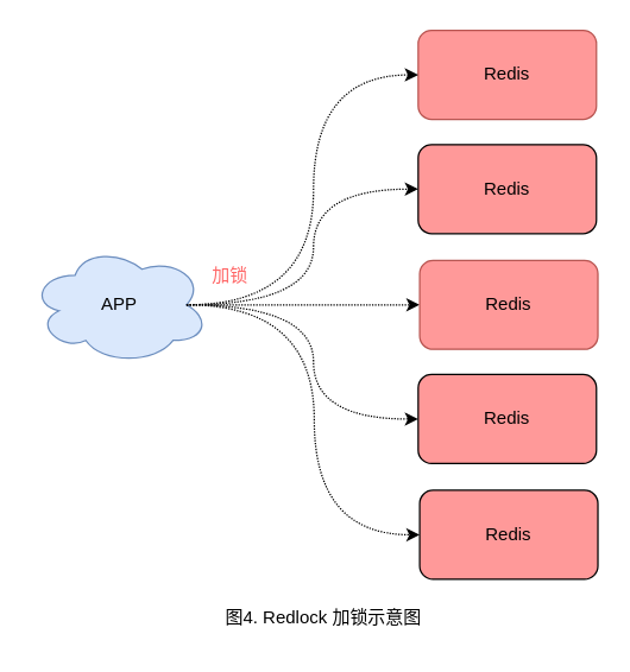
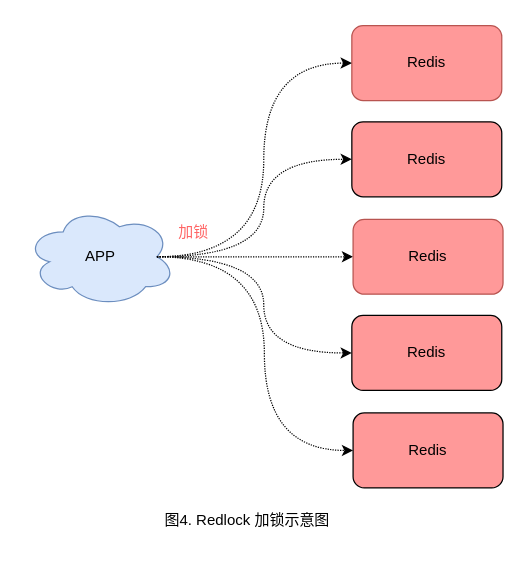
  <mxCell id="0" />
  <mxCell id="1" parent="0" />
  <mxCell id="2" value="" style="edgeStyle=orthogonalEdgeStyle;curved=1;rounded=0;orthogonalLoop=1;jettySize=auto;html=1;dashed=1;dashPattern=1 1;fontColor=#000000;" edge="1" parent="1" source="3" target="6"><mxGeometry relative="1" as="geometry" /></mxCell>
  <mxCell id="3" value="APP" style="ellipse;shape=cloud;whiteSpace=wrap;html=1;fillColor=#dae8fc;strokeColor=#6c8ebf;" parent="1" vertex="1"><mxGeometry x="20" y="165" width="120" height="80" as="geometry" /></mxCell>
  <mxCell id="4" value="Redis" style="rounded=1;whiteSpace=wrap;html=1;fillStyle=auto;fillColor=#FF9999;strokeColor=#b85450;" vertex="1" parent="1"><mxGeometry x="281" y="20" width="120" height="60" as="geometry" /></mxCell>
  <mxCell id="5" value="Redis" style="rounded=1;whiteSpace=wrap;html=1;fillStyle=auto;fontColor=#000000;fillColor=#FF9999;" vertex="1" parent="1"><mxGeometry x="281" y="97" width="120" height="60" as="geometry" /></mxCell>
  <mxCell id="6" value="Redis" style="rounded=1;whiteSpace=wrap;html=1;fillStyle=auto;fillColor=#FF9999;strokeColor=#b85450;" vertex="1" parent="1"><mxGeometry x="282" y="175" width="120" height="60" as="geometry" /></mxCell>
  <mxCell id="7" value="Redis" style="rounded=1;whiteSpace=wrap;html=1;fillStyle=auto;fontColor=#000000;fillColor=#FF9999;" vertex="1" parent="1"><mxGeometry x="281" y="252" width="120" height="60" as="geometry" /></mxCell>
  <mxCell id="8" value="Redis" style="rounded=1;whiteSpace=wrap;html=1;fillStyle=auto;fontColor=#000000;fillColor=#FF9999;" vertex="1" parent="1"><mxGeometry x="282" y="330" width="120" height="60" as="geometry" /></mxCell>
  <mxCell id="9" value="" style="endArrow=classic;html=1;rounded=0;dashed=1;dashPattern=1 1;fontColor=#000000;curved=1;exitX=0.875;exitY=0.5;exitDx=0;exitDy=0;exitPerimeter=0;entryX=0;entryY=0.5;entryDx=0;entryDy=0;edgeStyle=orthogonalEdgeStyle;" edge="1" parent="1" source="3" target="5"><mxGeometry width="50" height="50" relative="1" as="geometry"><mxPoint x="161" y="200" as="sourcePoint" /><mxPoint x="231" y="280" as="targetPoint" /></mxGeometry></mxCell>
  <mxCell id="10" value="" style="endArrow=classic;html=1;rounded=0;dashed=1;dashPattern=1 1;fontColor=#000000;exitX=0.875;exitY=0.5;exitDx=0;exitDy=0;exitPerimeter=0;entryX=0;entryY=0.5;entryDx=0;entryDy=0;edgeStyle=orthogonalEdgeStyle;curved=1;" edge="1" parent="1" source="3" target="8"><mxGeometry width="50" height="50" relative="1" as="geometry"><mxPoint x="141" y="380" as="sourcePoint" /><mxPoint x="191" y="330" as="targetPoint" /></mxGeometry></mxCell>
  <mxCell id="11" value="" style="endArrow=classic;html=1;rounded=0;dashed=1;dashPattern=1 1;fontColor=#000000;curved=1;exitX=0.875;exitY=0.5;exitDx=0;exitDy=0;exitPerimeter=0;entryX=0;entryY=0.5;entryDx=0;entryDy=0;edgeStyle=orthogonalEdgeStyle;" edge="1" parent="1" source="3" target="7"><mxGeometry width="50" height="50" relative="1" as="geometry"><mxPoint x="161" y="210" as="sourcePoint" /><mxPoint x="141" y="380" as="targetPoint" /></mxGeometry></mxCell>
  <mxCell id="12" value="" style="endArrow=classic;html=1;rounded=0;dashed=1;dashPattern=1 1;fontColor=#000000;exitX=0.875;exitY=0.5;exitDx=0;exitDy=0;exitPerimeter=0;entryX=0;entryY=0.5;entryDx=0;entryDy=0;edgeStyle=orthogonalEdgeStyle;curved=1;" edge="1" parent="1" source="3" target="4"><mxGeometry width="50" height="50" relative="1" as="geometry"><mxPoint x="71" y="400" as="sourcePoint" /><mxPoint x="121" y="350" as="targetPoint" /></mxGeometry></mxCell>
  <mxCell id="13" value="&lt;font color=&quot;#ff6666&quot;&gt;加锁&lt;/font&gt;" style="text;html=1;align=center;verticalAlign=middle;resizable=0;points=[];autosize=1;strokeColor=none;fillColor=none;fontColor=#000000;" vertex="1" parent="1"><mxGeometry x="129" y="171" width="50" height="30" as="geometry" /></mxCell>
- <mxCell id="14" value="&lt;font color=&quot;#000000&quot;&gt;图4. Redlock 加锁示意图&lt;/font&gt;" style="text;html=1;align=center;verticalAlign=middle;resizable=0;points=[];autosize=1;strokeColor=none;fillColor=none;fontColor=#FF6666;" vertex="1" parent="1"><mxGeometry x="137" y="401" width="160" height="30" as="geometry" /></mxCell>
+ <mxCell id="14" value="&lt;font color=&quot;#000000&quot;&gt;图4. Redlock 加锁示意图&lt;/font&gt;" style="text;html=1;align=center;verticalAlign=middle;resizable=0;points=[];autosize=1;strokeColor=none;fillColor=none;fontColor=#FF6666;" vertex="1" parent="1"><mxGeometry x="117" y="401" width="160" height="30" as="geometry" /></mxCell>
